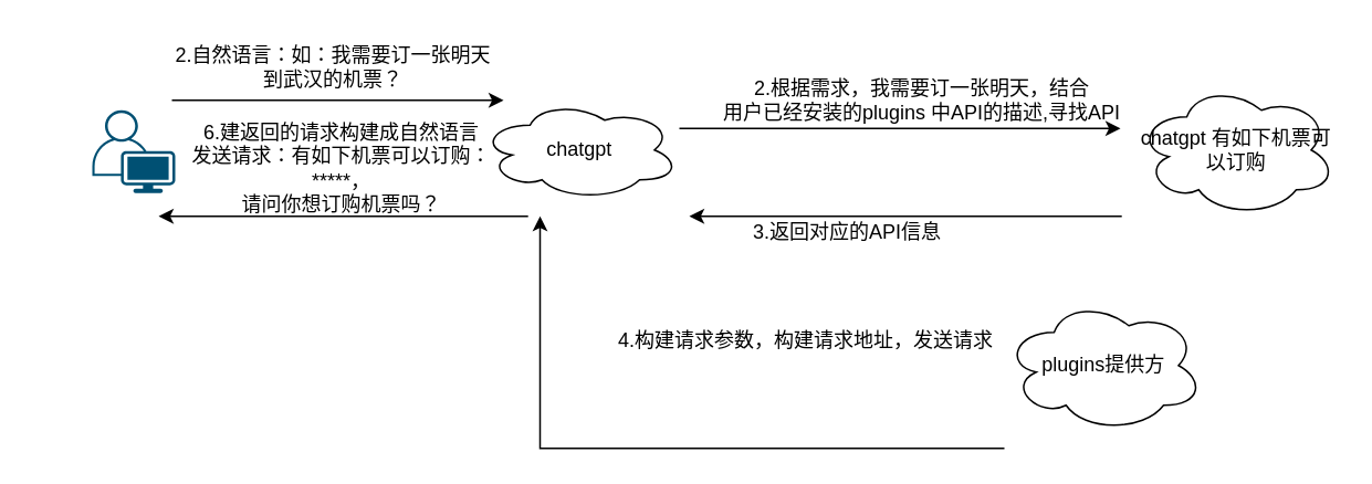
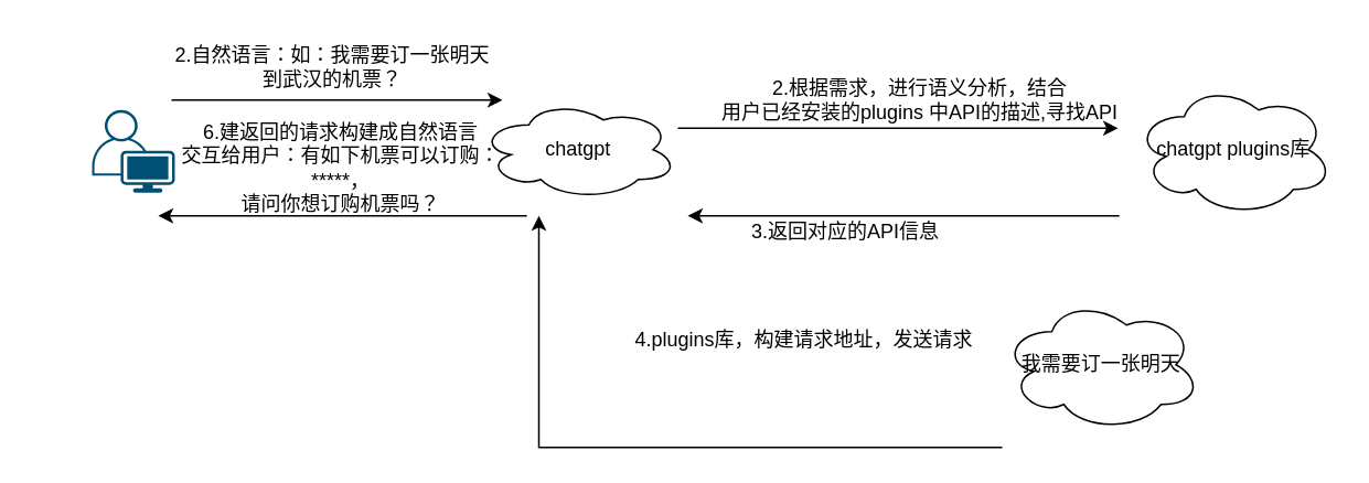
  <mxCell id="0" />
  <mxCell id="1" parent="0" />
  <mxCell id="2" style="edgeStyle=orthogonalEdgeStyle;rounded=0;orthogonalLoop=1;jettySize=auto;html=1;" edge="1" parent="1"><mxGeometry relative="1" as="geometry"><mxPoint x="409" y="77" as="sourcePoint" /><mxPoint x="675" y="77" as="targetPoint" /><Array as="points"><mxPoint x="555" y="77" /><mxPoint x="555" y="77" /></Array></mxGeometry></mxCell>
  <mxCell id="3" value="chatgpt" style="ellipse;shape=cloud;whiteSpace=wrap;html=1;align=center;" vertex="1" parent="1"><mxGeometry x="289" y="60" width="120" height="60" as="geometry" /></mxCell>
  <mxCell id="4" style="edgeStyle=orthogonalEdgeStyle;rounded=0;orthogonalLoop=1;jettySize=auto;html=1;" edge="1" parent="1"><mxGeometry relative="1" as="geometry"><mxPoint x="103" y="60" as="sourcePoint" /><mxPoint x="303" y="60" as="targetPoint" /><Array as="points"><mxPoint x="295" y="60" /></Array></mxGeometry></mxCell>
  <mxCell id="5" value="" style="points=[[0.35,0,0],[0.98,0.51,0],[1,0.71,0],[0.67,1,0],[0,0.795,0],[0,0.65,0]];verticalLabelPosition=bottom;sketch=0;html=1;verticalAlign=top;aspect=fixed;align=center;pointerEvents=1;shape=mxgraph.cisco19.user;fillColor=#005073;strokeColor=none;" vertex="1" parent="1"><mxGeometry x="55" y="66" width="50" height="50" as="geometry" /></mxCell>
- <mxCell id="6" value="chatgpt 有如下机票可以订购" style="ellipse;shape=cloud;whiteSpace=wrap;html=1;" vertex="1" parent="1"><mxGeometry x="685" y="50" width="120" height="80" as="geometry" /></mxCell>
- <mxCell id="7" value="plugins提供方" style="ellipse;shape=cloud;whiteSpace=wrap;html=1;" vertex="1" parent="1"><mxGeometry x="605" y="180" width="120" height="80" as="geometry" /></mxCell>
- <mxCell id="8" value="2.根据需求，我需要订一张明天，结合&lt;br&gt;用户已经安装的plugins 中API的描述,寻找API" style="text;html=1;align=center;verticalAlign=middle;resizable=0;points=[];autosize=1;strokeColor=none;fillColor=none;" vertex="1" parent="1"><mxGeometry x="425" y="40" width="260" height="40" as="geometry" /></mxCell>
+ <mxCell id="6" value="chatgpt plugins库" style="ellipse;shape=cloud;whiteSpace=wrap;html=1;" vertex="1" parent="1"><mxGeometry x="685" y="50" width="120" height="80" as="geometry" /></mxCell>
+ <mxCell id="7" value="我需要订一张明天" style="ellipse;shape=cloud;whiteSpace=wrap;html=1;" vertex="1" parent="1"><mxGeometry x="605" y="180" width="120" height="80" as="geometry" /></mxCell>
+ <mxCell id="8" value="2.根据需求，进行语义分析，结合&lt;br&gt;用户已经安装的plugins 中API的描述,寻找API" style="text;html=1;align=center;verticalAlign=middle;resizable=0;points=[];autosize=1;strokeColor=none;fillColor=none;" vertex="1" parent="1"><mxGeometry x="425" y="40" width="260" height="40" as="geometry" /></mxCell>
  <mxCell id="9" value="2.自然语言：如：我需要订一张明天&lt;br&gt;到武汉的机票？" style="text;html=1;align=center;verticalAlign=middle;resizable=0;points=[];autosize=1;strokeColor=none;fillColor=none;" vertex="1" parent="1"><mxGeometry x="95" y="20" width="210" height="40" as="geometry" /></mxCell>
  <mxCell id="10" style="edgeStyle=orthogonalEdgeStyle;rounded=0;orthogonalLoop=1;jettySize=auto;html=1;" edge="1" parent="1"><mxGeometry relative="1" as="geometry"><mxPoint x="625" y="130" as="sourcePoint" /><mxPoint x="415" y="130" as="targetPoint" /><Array as="points"><mxPoint x="675.8" y="130" /><mxPoint x="378.8" y="130" /></Array></mxGeometry></mxCell>
  <mxCell id="11" value="3.返回对应的API信息" style="text;html=1;align=center;verticalAlign=middle;resizable=0;points=[];autosize=1;strokeColor=none;fillColor=none;" vertex="1" parent="1"><mxGeometry x="440" y="125" width="140" height="30" as="geometry" /></mxCell>
- <mxCell id="12" value="4.构建请求参数，构建请求地址，发送请求" style="text;html=1;align=center;verticalAlign=middle;resizable=0;points=[];autosize=1;strokeColor=none;fillColor=none;" vertex="1" parent="1"><mxGeometry x="360" y="190" width="250" height="30" as="geometry" /></mxCell>
+ <mxCell id="12" value="4.plugins库，构建请求地址，发送请求" style="text;html=1;align=center;verticalAlign=middle;resizable=0;points=[];autosize=1;strokeColor=none;fillColor=none;" vertex="1" parent="1"><mxGeometry x="360" y="190" width="250" height="30" as="geometry" /></mxCell>
  <mxCell id="13" style="edgeStyle=orthogonalEdgeStyle;rounded=0;orthogonalLoop=1;jettySize=auto;html=1;" edge="1" parent="1"><mxGeometry relative="1" as="geometry"><mxPoint x="554.2" y="270" as="sourcePoint" /><mxPoint x="325" y="130" as="targetPoint" /><Array as="points"><mxPoint x="605" y="270" /><mxPoint x="308" y="270" /></Array></mxGeometry></mxCell>
  <mxCell id="14" style="edgeStyle=orthogonalEdgeStyle;rounded=0;orthogonalLoop=1;jettySize=auto;html=1;" edge="1" parent="1"><mxGeometry relative="1" as="geometry"><mxPoint x="215" y="130" as="sourcePoint" /><mxPoint x="95" y="130" as="targetPoint" /><Array as="points"><mxPoint x="317.8" y="130" /><mxPoint x="20.8" y="130" /></Array></mxGeometry></mxCell>
- <mxCell id="15" value="6.建返回的请求构建成自然语言&lt;br&gt;发送请求：有如下机票可以订购：&lt;br&gt;*****，&lt;br&gt;请问你想订购机票吗？" style="text;html=1;align=center;verticalAlign=middle;resizable=0;points=[];autosize=1;strokeColor=none;fillColor=none;" vertex="1" parent="1"><mxGeometry x="95" y="66" width="220" height="70" as="geometry" /></mxCell>
+ <mxCell id="15" value="6.建返回的请求构建成自然语言&lt;br&gt;交互给用户：有如下机票可以订购：&lt;br&gt;*****，&lt;br&gt;请问你想订购机票吗？" style="text;html=1;align=center;verticalAlign=middle;resizable=0;points=[];autosize=1;strokeColor=none;fillColor=none;" vertex="1" parent="1"><mxGeometry x="95" y="66" width="220" height="70" as="geometry" /></mxCell>
